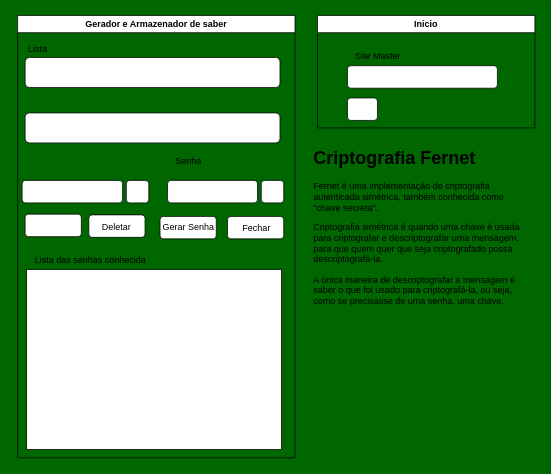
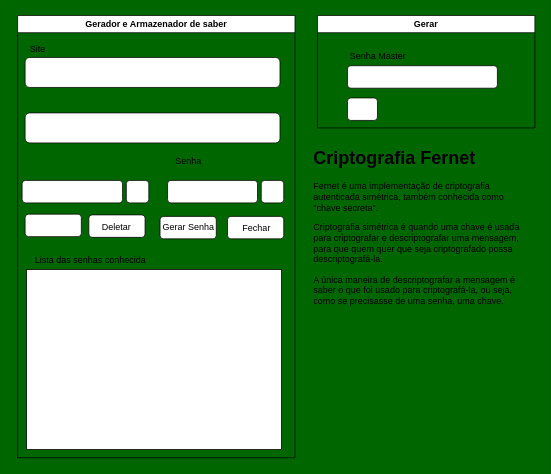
  <mxCell id="0" />
  <mxCell id="1" parent="0" />
- <mxCell id="2" value="Inicio" style="swimlane;" parent="1" vertex="1"><mxGeometry x="423" y="20" width="290" height="150" as="geometry" /></mxCell>
+ <mxCell id="2" value="Gerar" style="swimlane;" parent="1" vertex="1"><mxGeometry x="423" y="20" width="290" height="150" as="geometry" /></mxCell>
  <mxCell id="3" value="" style="rounded=1;whiteSpace=wrap;html=1;" parent="2" vertex="1"><mxGeometry x="40" y="67" width="200" height="30" as="geometry" /></mxCell>
- <mxCell id="4" value="Site Master" style="text;html=1;strokeColor=none;fillColor=none;align=center;verticalAlign=middle;whiteSpace=wrap;rounded=0;" parent="2" vertex="1"><mxGeometry x="31" y="40" width="100" height="30" as="geometry" /></mxCell>
+ <mxCell id="4" value="Senha Master" style="text;html=1;strokeColor=none;fillColor=none;align=center;verticalAlign=middle;whiteSpace=wrap;rounded=0;" parent="2" vertex="1"><mxGeometry x="31" y="40" width="100" height="30" as="geometry" /></mxCell>
  <mxCell id="5" value="" style="rounded=1;whiteSpace=wrap;html=1;" parent="2" vertex="1"><mxGeometry x="40" y="110" width="40" height="30" as="geometry" /></mxCell>
  <mxCell id="6" value="Gerador e Armazenador de saber" style="swimlane;" parent="1" vertex="1"><mxGeometry x="23" y="20" width="370" height="590" as="geometry" /></mxCell>
- <mxCell id="7" value="Lista" style="text;html=1;strokeColor=none;fillColor=none;align=center;verticalAlign=middle;whiteSpace=wrap;rounded=0;" parent="6" vertex="1"><mxGeometry x="-3" y="30" width="60" height="30" as="geometry" /></mxCell>
+ <mxCell id="7" value="Site" style="text;html=1;strokeColor=none;fillColor=none;align=center;verticalAlign=middle;whiteSpace=wrap;rounded=0;" parent="6" vertex="1"><mxGeometry x="-3" y="30" width="60" height="30" as="geometry" /></mxCell>
  <mxCell id="8" value="" style="rounded=1;whiteSpace=wrap;html=1;" parent="6" vertex="1"><mxGeometry x="10" y="56" width="340" height="40" as="geometry" /></mxCell>
  <mxCell id="9" value="" style="rounded=1;whiteSpace=wrap;html=1;" parent="6" vertex="1"><mxGeometry x="6" y="220" width="134" height="30" as="geometry" /></mxCell>
  <mxCell id="10" value="Senha" style="text;html=1;strokeColor=none;fillColor=none;align=center;verticalAlign=middle;whiteSpace=wrap;rounded=0;" parent="6" vertex="1"><mxGeometry x="197.5" y="180" width="60" height="30" as="geometry" /></mxCell>
  <mxCell id="11" value="" style="rounded=1;whiteSpace=wrap;html=1;" parent="6" vertex="1"><mxGeometry x="200" y="220" width="120" height="30" as="geometry" /></mxCell>
  <mxCell id="12" value="" style="rounded=1;whiteSpace=wrap;html=1;" parent="6" vertex="1"><mxGeometry x="325" y="220" width="30" height="30" as="geometry" /></mxCell>
  <mxCell id="13" value="" style="rounded=1;whiteSpace=wrap;html=1;" parent="6" vertex="1"><mxGeometry x="10" y="265" width="75" height="30" as="geometry" /></mxCell>
  <mxCell id="14" value="" style="rounded=1;whiteSpace=wrap;html=1;" parent="6" vertex="1"><mxGeometry x="95" y="266" width="75" height="30" as="geometry" /></mxCell>
  <mxCell id="15" value="" style="rounded=1;whiteSpace=wrap;html=1;" parent="6" vertex="1"><mxGeometry x="280" y="268" width="75" height="30" as="geometry" /></mxCell>
  <mxCell id="16" value="" style="rounded=1;whiteSpace=wrap;html=1;" parent="6" vertex="1"><mxGeometry x="190" y="268" width="75" height="30" as="geometry" /></mxCell>
  <mxCell id="17" value="Deletar" style="text;html=1;strokeColor=none;fillColor=none;align=center;verticalAlign=middle;whiteSpace=wrap;rounded=0;" parent="6" vertex="1"><mxGeometry x="102" y="268" width="60" height="30" as="geometry" /></mxCell>
  <mxCell id="18" value="Lista das senhas conhecida" style="text;html=1;strokeColor=none;fillColor=none;align=center;verticalAlign=middle;whiteSpace=wrap;rounded=0;" parent="6" vertex="1"><mxGeometry x="5" y="312" width="185" height="30" as="geometry" /></mxCell>
  <mxCell id="19" value="" style="rounded=0;whiteSpace=wrap;html=1;" parent="6" vertex="1"><mxGeometry x="12" y="339" width="340" height="240" as="geometry" /></mxCell>
  <mxCell id="20" value="" style="rounded=1;whiteSpace=wrap;html=1;" parent="6" vertex="1"><mxGeometry x="145" y="220" width="30" height="30" as="geometry" /></mxCell>
  <mxCell id="21" value="" style="rounded=1;whiteSpace=wrap;html=1;" parent="6" vertex="1"><mxGeometry x="10" y="130" width="340" height="40" as="geometry" /></mxCell>
  <mxCell id="22" value="Gerar Senha" style="text;html=1;strokeColor=none;fillColor=none;align=center;verticalAlign=middle;whiteSpace=wrap;rounded=0;" parent="6" vertex="1"><mxGeometry x="187.5" y="268" width="80" height="30" as="geometry" /></mxCell>
  <mxCell id="23" value="Fechar" style="text;html=1;strokeColor=none;fillColor=none;align=center;verticalAlign=middle;whiteSpace=wrap;rounded=0;" parent="6" vertex="1"><mxGeometry x="279" y="269" width="80" height="30" as="geometry" /></mxCell>
  <mxCell id="24" value="&lt;h1&gt;Criptografia Fernet&lt;/h1&gt;&lt;p&gt;Fernet é uma implementação de criptografia autenticada simétrica, também conhecida como &quot;chave secreta&quot;.&lt;/p&gt;&lt;p&gt;Criptografia simétrica é quando uma chave é usada para criptografar e descriptografar uma mensagem, para que quem quer que seja criptografado possa descriptografá-la.&lt;/p&gt;&lt;p&gt;&lt;span&gt;A única maneira de descriptografar a mensagem é saber o que foi usado para criptografá-la, ou seja, como se precisasse de uma senha, uma chave.&lt;/span&gt;&lt;br&gt;&lt;/p&gt;" style="text;html=1;strokeColor=none;fillColor=none;spacing=5;spacingTop=-20;whiteSpace=wrap;overflow=hidden;rounded=0;" vertex="1" parent="1"><mxGeometry x="413" y="190" width="300" height="250" as="geometry" /></mxCell>
